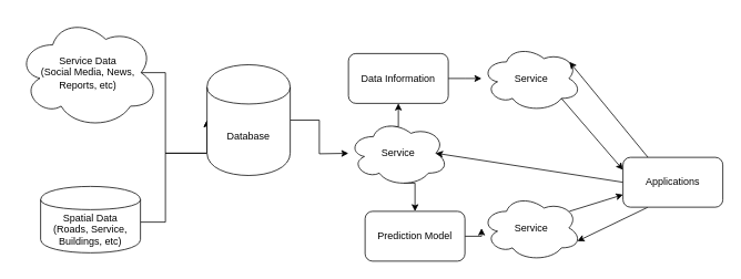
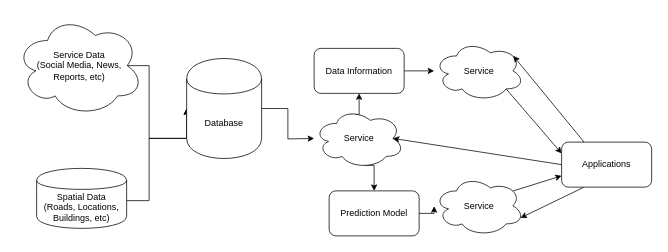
  <mxCell id="0" />
  <mxCell id="1" parent="0" />
  <mxCell id="2" style="edgeStyle=orthogonalEdgeStyle;rounded=0;html=1;entryX=0;entryY=0.5;jettySize=auto;orthogonalLoop=1;" edge="1" parent="1" target="5"><mxGeometry relative="1" as="geometry"><mxPoint x="167.998" y="267" as="sourcePoint" /><Array as="points"><mxPoint x="198" y="267" /><mxPoint x="198" y="184" /></Array></mxGeometry></mxCell>
  <mxCell id="3" style="edgeStyle=orthogonalEdgeStyle;rounded=0;html=1;entryX=0;entryY=0.5;jettySize=auto;orthogonalLoop=1;" edge="1" parent="1" target="5"><mxGeometry relative="1" as="geometry"><mxPoint x="167.998" y="87" as="sourcePoint" /><Array as="points"><mxPoint x="198" y="87" /><mxPoint x="198" y="184" /></Array></mxGeometry></mxCell>
  <mxCell id="4" style="edgeStyle=orthogonalEdgeStyle;rounded=0;html=1;jettySize=auto;orthogonalLoop=1;" edge="1" parent="1" source="5"><mxGeometry relative="1" as="geometry"><mxPoint x="418" y="184.165" as="targetPoint" /></mxGeometry></mxCell>
  <mxCell id="5" value="Database" style="shape=cylinder;whiteSpace=wrap;html=1;boundedLbl=1;backgroundOutline=1;aspect=fixed;" vertex="1" parent="1"><mxGeometry x="248" y="77.5" width="100" height="133.33" as="geometry" /></mxCell>
  <mxCell id="6" style="edgeStyle=orthogonalEdgeStyle;rounded=0;html=1;exitX=0.4;exitY=0.1;exitPerimeter=0;entryX=0.5;entryY=1;jettySize=auto;orthogonalLoop=1;" edge="1" parent="1" source="8" target="12"><mxGeometry relative="1" as="geometry" /></mxCell>
  <mxCell id="7" style="edgeStyle=orthogonalEdgeStyle;rounded=0;html=1;exitX=0.55;exitY=0.95;exitPerimeter=0;entryX=0.5;entryY=0;jettySize=auto;orthogonalLoop=1;" edge="1" parent="1" source="8" target="10"><mxGeometry relative="1" as="geometry" /></mxCell>
  <mxCell id="8" value="Service" style="ellipse;shape=cloud;whiteSpace=wrap;html=1;" vertex="1" parent="1"><mxGeometry x="418" y="144" width="120" height="80" as="geometry" /></mxCell>
  <mxCell id="9" style="edgeStyle=orthogonalEdgeStyle;rounded=0;html=1;jettySize=auto;orthogonalLoop=1;" edge="1" parent="1" source="10"><mxGeometry relative="1" as="geometry"><mxPoint x="578" y="274" as="targetPoint" /></mxGeometry></mxCell>
  <mxCell id="10" value="Prediction Model" style="rounded=1;whiteSpace=wrap;html=1;" vertex="1" parent="1"><mxGeometry x="438" y="254" width="120" height="60" as="geometry" /></mxCell>
  <mxCell id="11" style="edgeStyle=orthogonalEdgeStyle;rounded=0;html=1;jettySize=auto;orthogonalLoop=1;" edge="1" parent="1" source="12"><mxGeometry relative="1" as="geometry"><mxPoint x="578" y="94" as="targetPoint" /></mxGeometry></mxCell>
  <mxCell id="12" value="Data Information" style="rounded=1;whiteSpace=wrap;html=1;" vertex="1" parent="1"><mxGeometry x="418" y="64" width="120" height="60" as="geometry" /></mxCell>
  <mxCell id="13" style="edgeStyle=none;rounded=0;html=1;exitX=0.88;exitY=0.25;exitPerimeter=0;entryX=0;entryY=0.75;jettySize=auto;orthogonalLoop=1;" edge="1" parent="1" source="14" target="20"><mxGeometry relative="1" as="geometry" /></mxCell>
  <mxCell id="14" value="Service" style="ellipse;shape=cloud;whiteSpace=wrap;html=1;" vertex="1" parent="1"><mxGeometry x="578" y="234" width="120" height="80" as="geometry" /></mxCell>
  <mxCell id="15" style="rounded=0;html=1;exitX=0.8;exitY=0.8;exitPerimeter=0;entryX=0;entryY=0.25;jettySize=auto;orthogonalLoop=1;" edge="1" parent="1" source="16" target="20"><mxGeometry relative="1" as="geometry" /></mxCell>
  <mxCell id="16" value="Service" style="ellipse;shape=cloud;whiteSpace=wrap;html=1;" vertex="1" parent="1"><mxGeometry x="578" y="54" width="120" height="80" as="geometry" /></mxCell>
  <mxCell id="17" style="edgeStyle=none;rounded=0;html=1;exitX=0.25;exitY=1;entryX=0.96;entryY=0.7;entryPerimeter=0;jettySize=auto;orthogonalLoop=1;" edge="1" parent="1" source="20" target="14"><mxGeometry relative="1" as="geometry" /></mxCell>
  <mxCell id="18" style="edgeStyle=none;rounded=0;html=1;exitX=0.25;exitY=0;entryX=0.88;entryY=0.25;entryPerimeter=0;jettySize=auto;orthogonalLoop=1;" edge="1" parent="1" source="20" target="16"><mxGeometry relative="1" as="geometry" /></mxCell>
  <mxCell id="19" style="edgeStyle=none;rounded=0;html=1;exitX=0;exitY=0.5;entryX=0.875;entryY=0.5;entryPerimeter=0;jettySize=auto;orthogonalLoop=1;" edge="1" parent="1" source="20" target="8"><mxGeometry relative="1" as="geometry" /></mxCell>
  <mxCell id="20" value="Applications" style="rounded=1;whiteSpace=wrap;html=1;" vertex="1" parent="1"><mxGeometry x="748" y="189" width="120" height="60" as="geometry" /></mxCell>
  <mxCell id="21" value="&lt;span&gt;Service Data&lt;/span&gt;&lt;br&gt;&lt;span&gt;(Social Media, News,&lt;br&gt;Reports, etc)&lt;/span&gt;" style="ellipse;shape=cloud;whiteSpace=wrap;html=1;aspect=fixed;" vertex="1" parent="1"><mxGeometry x="20" y="20" width="170" height="134.21" as="geometry" /></mxCell>
- <mxCell id="22" value="&lt;span&gt;Spatial Data&lt;/span&gt;&lt;br&gt;&lt;span&gt;(Roads, Service, Buildings, etc)&lt;/span&gt;" style="shape=cylinder;whiteSpace=wrap;html=1;boundedLbl=1;backgroundOutline=1;" vertex="1" parent="1"><mxGeometry x="48" y="224" width="120" height="80" as="geometry" /></mxCell>
+ <mxCell id="22" value="&lt;span&gt;Spatial Data&lt;/span&gt;&lt;br&gt;&lt;span&gt;(Roads, Locations, Buildings, etc)&lt;/span&gt;" style="shape=cylinder;whiteSpace=wrap;html=1;boundedLbl=1;backgroundOutline=1;" vertex="1" parent="1"><mxGeometry x="48" y="224" width="120" height="80" as="geometry" /></mxCell>
